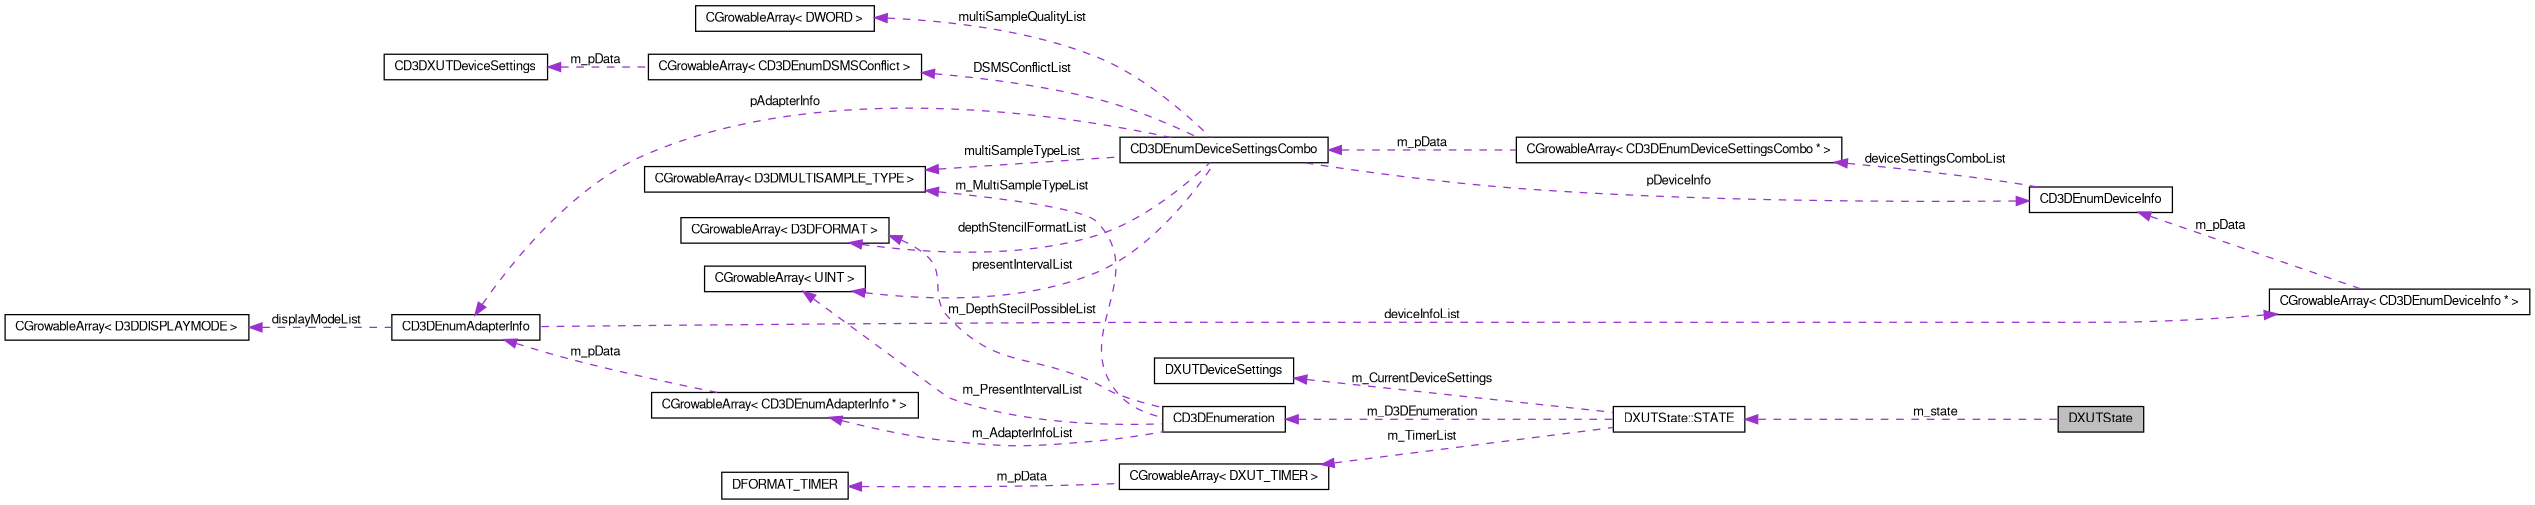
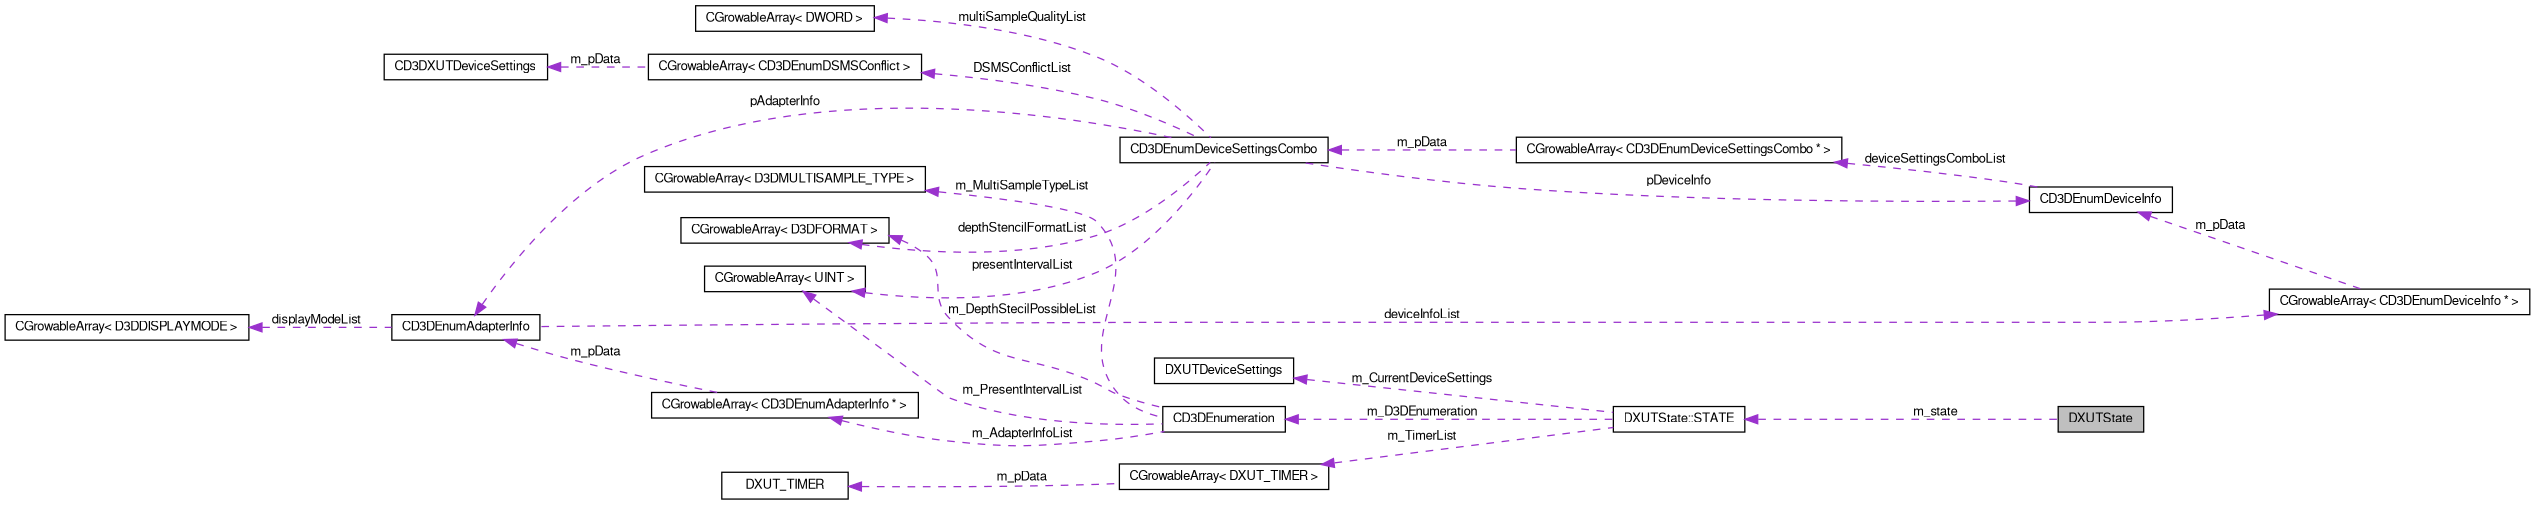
  digraph {
    rankdir=LR
    node [color=black fillcolor=white fontname=FreeSans fontsize=10 shape=record style=filled]
    edge [color=darkorchid3 dir=back fontname=FreeSans fontsize=10 labelfontname=FreeSans labelfontsize=10 style=dashed]
    n1 [fillcolor=grey75 fontcolor=black height=0.2 label=DXUTState width=0.4]
    n2 [height=0.2 label="DXUTState::STATE" width=0.4]
    n3 [height=0.2 label=CD3DEnumeration width=0.4]
    n4 [height=0.2 label="CGrowableArray\< CD3DEnumAdapterInfo * \>" width=0.4]
    n5 [height=0.2 label=CD3DEnumAdapterInfo width=0.4]
    n6 [height=0.2 label=CD3DEnumDeviceSettingsCombo width=0.4]
    n7 [height=0.2 label="CGrowableArray\< CD3DEnumDeviceSettingsCombo * \>" width=0.4]
    n8 [height=0.2 label="CGrowableArray\< D3DDISPLAYMODE \>" width=0.4]
    n9 [height=0.2 label="CGrowableArray\< CD3DEnumDeviceInfo * \>" width=0.4]
    n10 [height=0.2 label=CD3DEnumDeviceInfo width=0.4]
    n11 [height=0.2 label="CGrowableArray\< DWORD \>" width=0.4]
    n12 [height=0.2 label="CGrowableArray\< D3DMULTISAMPLE_TYPE \>" width=0.4]
    n13 [height=0.2 label="CGrowableArray\< CD3DEnumDSMSConflict \>" width=0.4]
    n14 [height=0.2 label=CD3DXUTDeviceSettings width=0.4]
    n15 [height=0.2 label="CGrowableArray\< UINT \>" width=0.4]
    n16 [height=0.2 label="CGrowableArray\< D3DFORMAT \>" width=0.4]
    n17 [height=0.2 label="CGrowableArray\< DXUT_TIMER \>" width=0.4]
-   n18 [height=0.2 label=DFORMAT_TIMER width=0.4]
+   n18 [height=0.2 label=DXUT_TIMER width=0.4]
    n19 [height=0.2 label=DXUTDeviceSettings width=0.4]
    n2 -> n1 [label=m_state]
    n3 -> n2 [label=m_D3DEnumeration]
    n4 -> n3 [label=m_AdapterInfoList]
    n5 -> n4 [label=m_pData]
    n5 -> n6 [label=pAdapterInfo]
    n6 -> n7 [label=m_pData]
    n7 -> n10 [label=deviceSettingsComboList]
    n8 -> n5 [label=displayModeList]
    n9 -> n5 [label=deviceInfoList]
    n10 -> n6 [label=pDeviceInfo]
    n10 -> n9 [label=m_pData]
    n11 -> n6 [label=multiSampleQualityList]
    n12 -> n3 [label=m_MultiSampleTypeList]
-   n12 -> n6 [label=multiSampleTypeList]
    n13 -> n6 [label=DSMSConflictList]
    n14 -> n13 [label=m_pData]
    n15 -> n3 [label=m_PresentIntervalList]
    n15 -> n6 [label=presentIntervalList]
    n16 -> n3 [label=m_DepthStecilPossibleList]
    n16 -> n6 [label=depthStencilFormatList]
    n17 -> n2 [label=m_TimerList]
    n18 -> n17 [label=m_pData]
    n19 -> n2 [label=m_CurrentDeviceSettings]
  }
